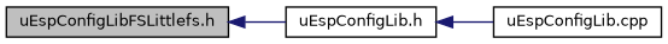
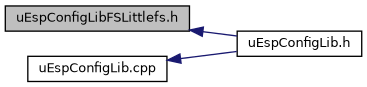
  digraph {
    rankdir=LR
    node [color=black fillcolor=white fontname=Helvetica fontsize=10 shape=record style=filled]
    edge [color=midnightblue dir=back fontname=Helvetica fontsize=10 labelfontname=Helvetica labelfontsize=10 style=solid]
    n1 [fillcolor=grey75 fontcolor=black height=0.2 label="uEspConfigLibFSLittlefs.h" width=0.4]
    n2 [height=0.2 label="uEspConfigLib.h" width=0.4]
    n3 [height=0.2 label="uEspConfigLib.cpp" width=0.4]
    n1 -> n2
-   n2 -> n3
+   n3 -> n2
  }
